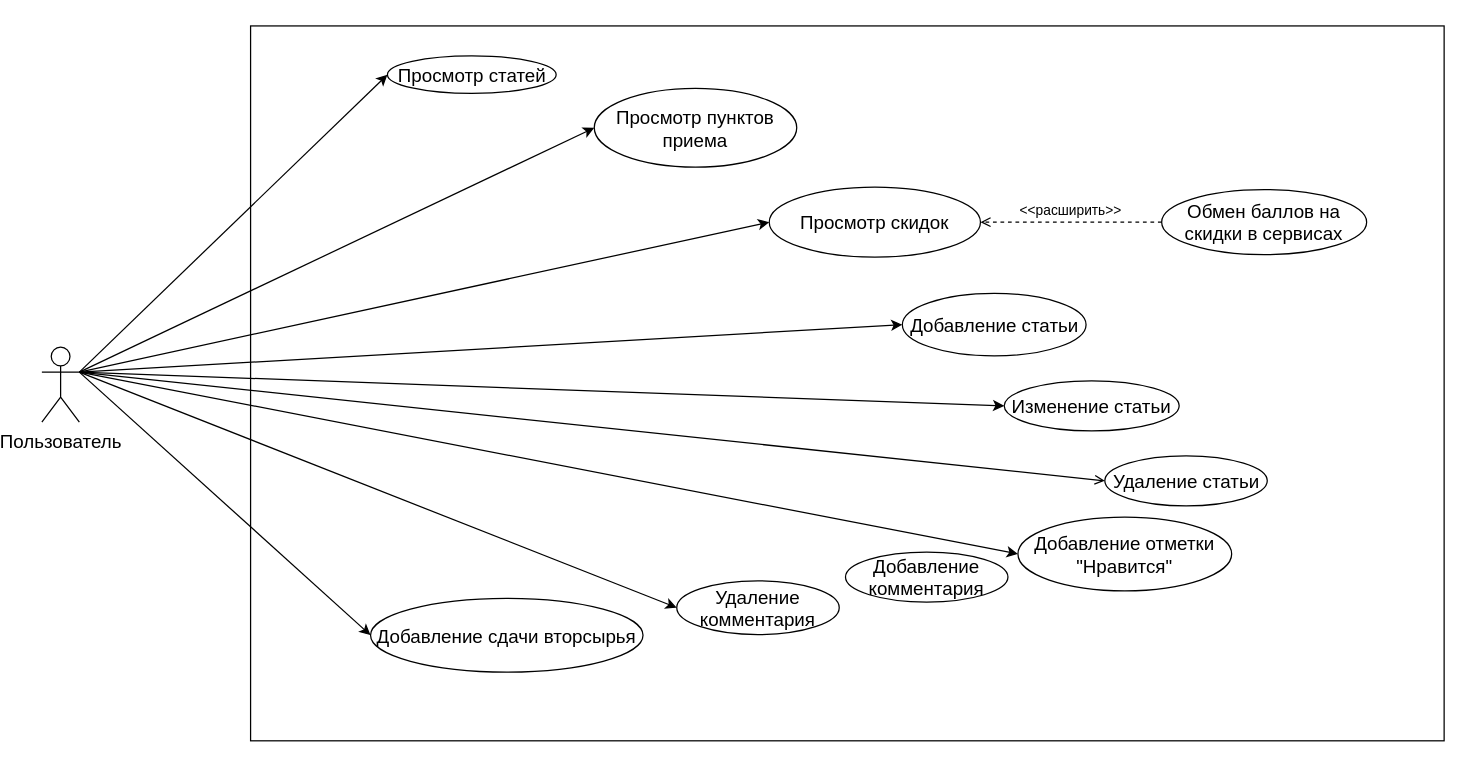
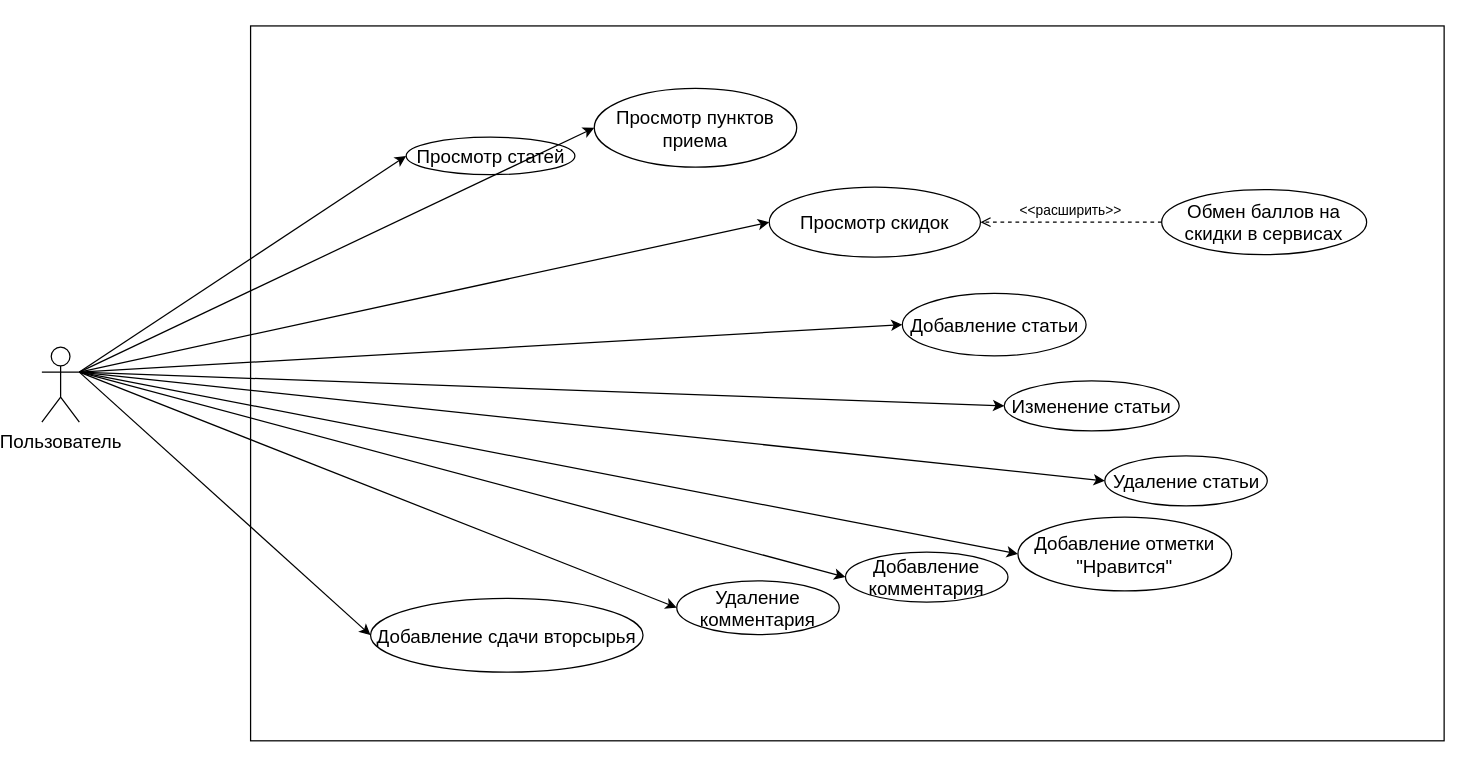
  <mxCell id="0" />
  <mxCell id="1" parent="0" />
  <mxCell id="2" value="" style="rounded=0;whiteSpace=wrap;html=1;" vertex="1" parent="1"><mxGeometry x="187" y="20" width="955" height="572" as="geometry" /></mxCell>
  <mxCell id="3" value="Пользователь" style="shape=umlActor;verticalLabelPosition=bottom;verticalAlign=top;html=1;outlineConnect=0;fontSize=15;" vertex="1" parent="1"><mxGeometry x="20" y="277" width="30" height="60" as="geometry" /></mxCell>
  <mxCell id="4" value="Просмотр пунктов приема" style="ellipse;whiteSpace=wrap;html=1;fontSize=15;" vertex="1" parent="1"><mxGeometry x="462" y="70" width="162" height="63" as="geometry" /></mxCell>
  <mxCell id="5" value="Обмен баллов на скидки в сервисах" style="ellipse;whiteSpace=wrap;html=1;fontSize=15;" vertex="1" parent="1"><mxGeometry x="916" y="151" width="164" height="52" as="geometry" /></mxCell>
- <mxCell id="6" value="Просмотр статей" style="ellipse;whiteSpace=wrap;html=1;fontSize=15;" vertex="1" parent="1"><mxGeometry x="296.5" y="44" width="135" height="30" as="geometry" /></mxCell>
+ <mxCell id="6" value="Просмотр статей" style="ellipse;whiteSpace=wrap;html=1;fontSize=15;" vertex="1" parent="1"><mxGeometry x="311.5" y="109" width="135" height="30" as="geometry" /></mxCell>
  <mxCell id="7" value="Добавление сдачи вторсырья" style="ellipse;whiteSpace=wrap;html=1;fontSize=15;" vertex="1" parent="1"><mxGeometry x="283" y="478" width="218" height="59" as="geometry" /></mxCell>
  <mxCell id="8" value="Удаление статьи" style="ellipse;whiteSpace=wrap;html=1;fontSize=15;" vertex="1" parent="1"><mxGeometry x="870.5" y="364" width="130" height="40" as="geometry" /></mxCell>
  <mxCell id="9" value="Изменение статьи" style="ellipse;whiteSpace=wrap;html=1;fontSize=15;" vertex="1" parent="1"><mxGeometry x="790" y="304" width="140" height="40" as="geometry" /></mxCell>
  <mxCell id="10" value="Добавление статьи" style="ellipse;whiteSpace=wrap;html=1;fontSize=15;" vertex="1" parent="1"><mxGeometry x="708.5" y="234" width="147" height="50" as="geometry" /></mxCell>
  <mxCell id="11" value="Добавление отметки&lt;div&gt;&quot;Нравится&quot;&lt;/div&gt;" style="ellipse;whiteSpace=wrap;html=1;fontSize=15;" vertex="1" parent="1"><mxGeometry x="801" y="413" width="171" height="59" as="geometry" /></mxCell>
  <mxCell id="12" value="Удаление комментария" style="ellipse;whiteSpace=wrap;html=1;fontSize=15;" vertex="1" parent="1"><mxGeometry x="528" y="464" width="130" height="43" as="geometry" /></mxCell>
  <mxCell id="13" value="Добавление комментария" style="ellipse;whiteSpace=wrap;html=1;fontSize=15;" vertex="1" parent="1"><mxGeometry x="663" y="441" width="130" height="40" as="geometry" /></mxCell>
  <mxCell id="14" value="Просмотр скидок" style="ellipse;whiteSpace=wrap;html=1;fontSize=15;" vertex="1" parent="1"><mxGeometry x="602" y="149" width="169" height="56" as="geometry" /></mxCell>
  <mxCell id="15" value="&amp;lt;&amp;lt;расширить&amp;gt;&amp;gt;" style="html=1;verticalAlign=bottom;labelBackgroundColor=none;endArrow=open;endFill=0;dashed=1;rounded=0;exitX=0;exitY=0.5;exitDx=0;exitDy=0;entryX=1;entryY=0.5;entryDx=0;entryDy=0;" edge="1" parent="1" source="5" target="14"><mxGeometry x="0.003" width="160" relative="1" as="geometry"><mxPoint x="607" y="641" as="sourcePoint" /><mxPoint x="767" y="641" as="targetPoint" /><mxPoint as="offset" /></mxGeometry></mxCell>
  <mxCell id="16" value="" style="endArrow=classic;html=1;rounded=0;fontSize=15;entryX=0;entryY=0.5;entryDx=0;entryDy=0;exitX=1;exitY=0.333;exitDx=0;exitDy=0;exitPerimeter=0;endFill=1;" edge="1" parent="1" source="3" target="7"><mxGeometry width="50" height="50" relative="1" as="geometry"><mxPoint x="-101" y="-135" as="sourcePoint" /><mxPoint x="-132" y="-236" as="targetPoint" /></mxGeometry></mxCell>
  <mxCell id="17" value="" style="endArrow=none;html=1;rounded=0;entryX=1;entryY=0.333;entryDx=0;entryDy=0;entryPerimeter=0;fontSize=15;exitX=0;exitY=0.5;exitDx=0;exitDy=0;startArrow=classic;startFill=1;" edge="1" parent="1" source="6" target="3"><mxGeometry width="50" height="50" relative="1" as="geometry"><mxPoint x="-619.316" y="-36" as="sourcePoint" /><mxPoint x="-90" y="277" as="targetPoint" /></mxGeometry></mxCell>
- <mxCell id="18" value="" style="endArrow=open;html=1;rounded=0;entryX=0;entryY=0.5;entryDx=0;entryDy=0;fontSize=15;exitX=1;exitY=0.333;exitDx=0;exitDy=0;exitPerimeter=0;endFill=1;" edge="1" parent="1" source="3" target="8"><mxGeometry width="50" height="50" relative="1" as="geometry"><mxPoint x="139" y="85" as="sourcePoint" /><mxPoint x="108" y="-16" as="targetPoint" /></mxGeometry></mxCell>
+ <mxCell id="18" value="" style="endArrow=classic;html=1;rounded=0;entryX=0;entryY=0.5;entryDx=0;entryDy=0;fontSize=15;exitX=1;exitY=0.333;exitDx=0;exitDy=0;exitPerimeter=0;endFill=1;" edge="1" parent="1" source="3" target="8"><mxGeometry width="50" height="50" relative="1" as="geometry"><mxPoint x="139" y="85" as="sourcePoint" /><mxPoint x="108" y="-16" as="targetPoint" /></mxGeometry></mxCell>
  <mxCell id="19" value="" style="endArrow=classic;html=1;rounded=0;entryX=0;entryY=0.5;entryDx=0;entryDy=0;fontSize=15;exitX=1;exitY=0.333;exitDx=0;exitDy=0;exitPerimeter=0;endFill=1;" edge="1" parent="1" source="3" target="9"><mxGeometry width="50" height="50" relative="1" as="geometry"><mxPoint x="-65" y="-39" as="sourcePoint" /><mxPoint x="-96" y="-140" as="targetPoint" /></mxGeometry></mxCell>
  <mxCell id="20" value="" style="endArrow=classic;html=1;rounded=0;entryX=0;entryY=0.5;entryDx=0;entryDy=0;fontSize=15;exitX=1;exitY=0.333;exitDx=0;exitDy=0;exitPerimeter=0;endFill=1;" edge="1" parent="1" source="3" target="12"><mxGeometry width="50" height="50" relative="1" as="geometry"><mxPoint x="-65" y="-39" as="sourcePoint" /><mxPoint x="-96" y="-140" as="targetPoint" /></mxGeometry></mxCell>
  <mxCell id="21" value="" style="endArrow=classic;html=1;rounded=0;entryX=0;entryY=0.5;entryDx=0;entryDy=0;fontSize=15;exitX=1;exitY=0.333;exitDx=0;exitDy=0;exitPerimeter=0;endFill=1;" edge="1" parent="1" source="3" target="14"><mxGeometry width="50" height="50" relative="1" as="geometry"><mxPoint x="111" y="214" as="sourcePoint" /><mxPoint x="80" y="113" as="targetPoint" /></mxGeometry></mxCell>
  <mxCell id="22" value="" style="endArrow=classic;html=1;rounded=0;entryX=0;entryY=0.5;entryDx=0;entryDy=0;fontSize=15;exitX=1;exitY=0.333;exitDx=0;exitDy=0;exitPerimeter=0;endFill=1;" edge="1" parent="1" source="3" target="10"><mxGeometry width="50" height="50" relative="1" as="geometry"><mxPoint x="-30" y="7" as="sourcePoint" /><mxPoint x="-61" y="-94" as="targetPoint" /></mxGeometry></mxCell>
  <mxCell id="23" value="" style="endArrow=classic;html=1;rounded=0;entryX=0;entryY=0.5;entryDx=0;entryDy=0;fontSize=15;exitX=1;exitY=0.333;exitDx=0;exitDy=0;exitPerimeter=0;endFill=1;" edge="1" parent="1" source="3" target="11"><mxGeometry width="50" height="50" relative="1" as="geometry"><mxPoint x="148" y="118" as="sourcePoint" /><mxPoint x="117" y="17" as="targetPoint" /></mxGeometry></mxCell>
+ <mxCell id="24" value="" style="endArrow=classic;html=1;rounded=0;entryX=0;entryY=0.5;entryDx=0;entryDy=0;fontSize=15;exitX=1;exitY=0.333;exitDx=0;exitDy=0;exitPerimeter=0;endFill=1;" edge="1" parent="1" source="3" target="13"><mxGeometry width="50" height="50" relative="1" as="geometry"><mxPoint x="129" y="59" as="sourcePoint" /><mxPoint x="98" y="-42" as="targetPoint" /></mxGeometry></mxCell>
  <mxCell id="25" value="" style="endArrow=none;html=1;rounded=0;entryX=1;entryY=0.333;entryDx=0;entryDy=0;entryPerimeter=0;fontSize=15;exitX=0;exitY=0.5;exitDx=0;exitDy=0;startArrow=classic;startFill=1;" edge="1" parent="1" source="4" target="3"><mxGeometry width="50" height="50" relative="1" as="geometry"><mxPoint x="87" y="74" as="sourcePoint" /><mxPoint x="56" y="-27" as="targetPoint" /></mxGeometry></mxCell>
